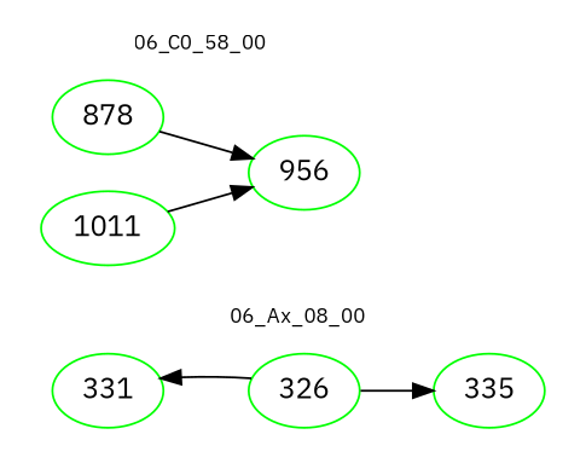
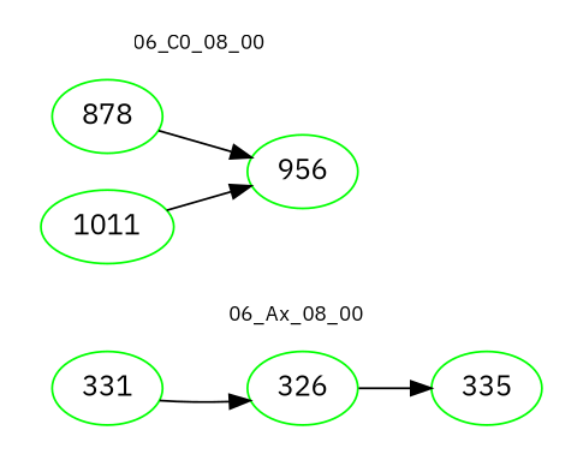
  digraph {
    fontname="IBM Plex Sans"
    rankdir=LR
    node [color=green fontname="IBM Plex Sans"]
    edge [color=black fontname="IBM Plex Sans"]
    n1 [label=331]
    n2 [label=326]
    n3 [label=335]
    n4 [label=878]
    n5 [label=956]
    n6 [label=1011]
    subgraph cluster_1 {
      color=white
      fontsize=10
      label="06_Ax_08_00"
      n1
      n2
      n3
    }
    subgraph cluster_2 {
      color=white
      fontsize=10
-     label="06_C0_58_00"
+     label="06_C0_08_00"
      n4
      n5
      n6
    }
-   n2 -> n1
+   n1 -> n2
    n2 -> n3
    n4 -> n5
    n6 -> n5
  }
